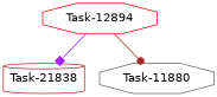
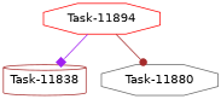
  digraph {
    fontname="DejaVu Sans"
    node [fontname="DejaVu Sans" shape=octagon]
    edge [fontname="DejaVu Sans"]
-   "Task-11894" [color=red label="Task-12894"]
-   "Task-11838" [color=brown shape=cylinder label="Task-21838"]
+   "Task-11894" [color=red]
+   "Task-11838" [color=brown shape=cylinder]
    "Task-11880" [color=gray40]
    "Task-11894" -> "Task-11838" [arrowhead=box color=purple]
    "Task-11894" -> "Task-11880" [arrowhead=dot color=brown]
  }
